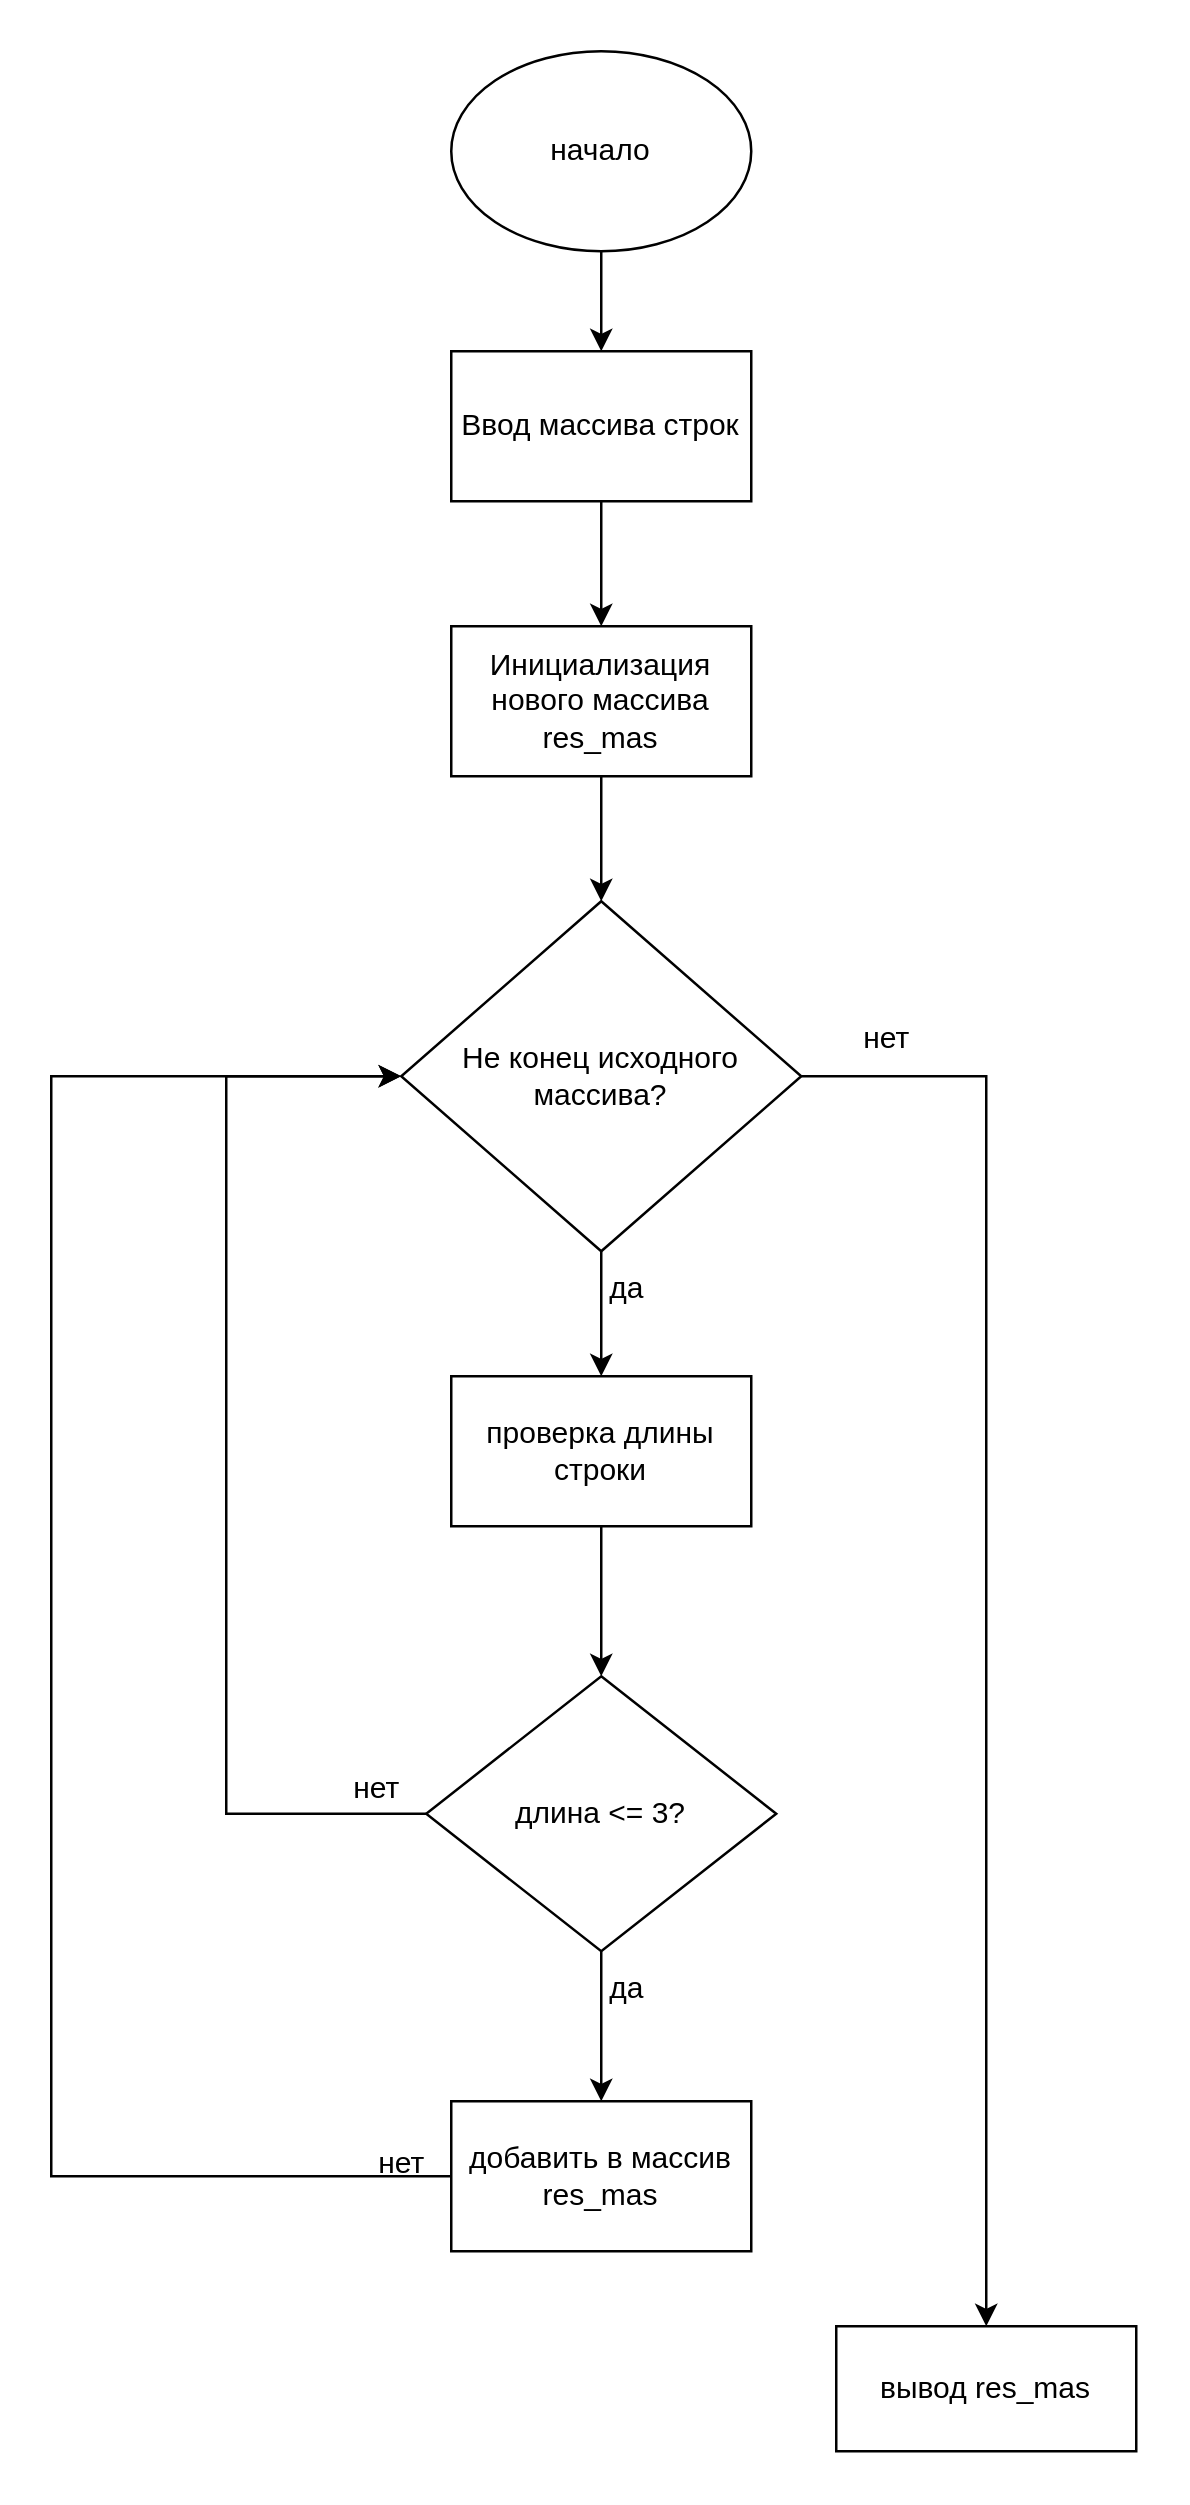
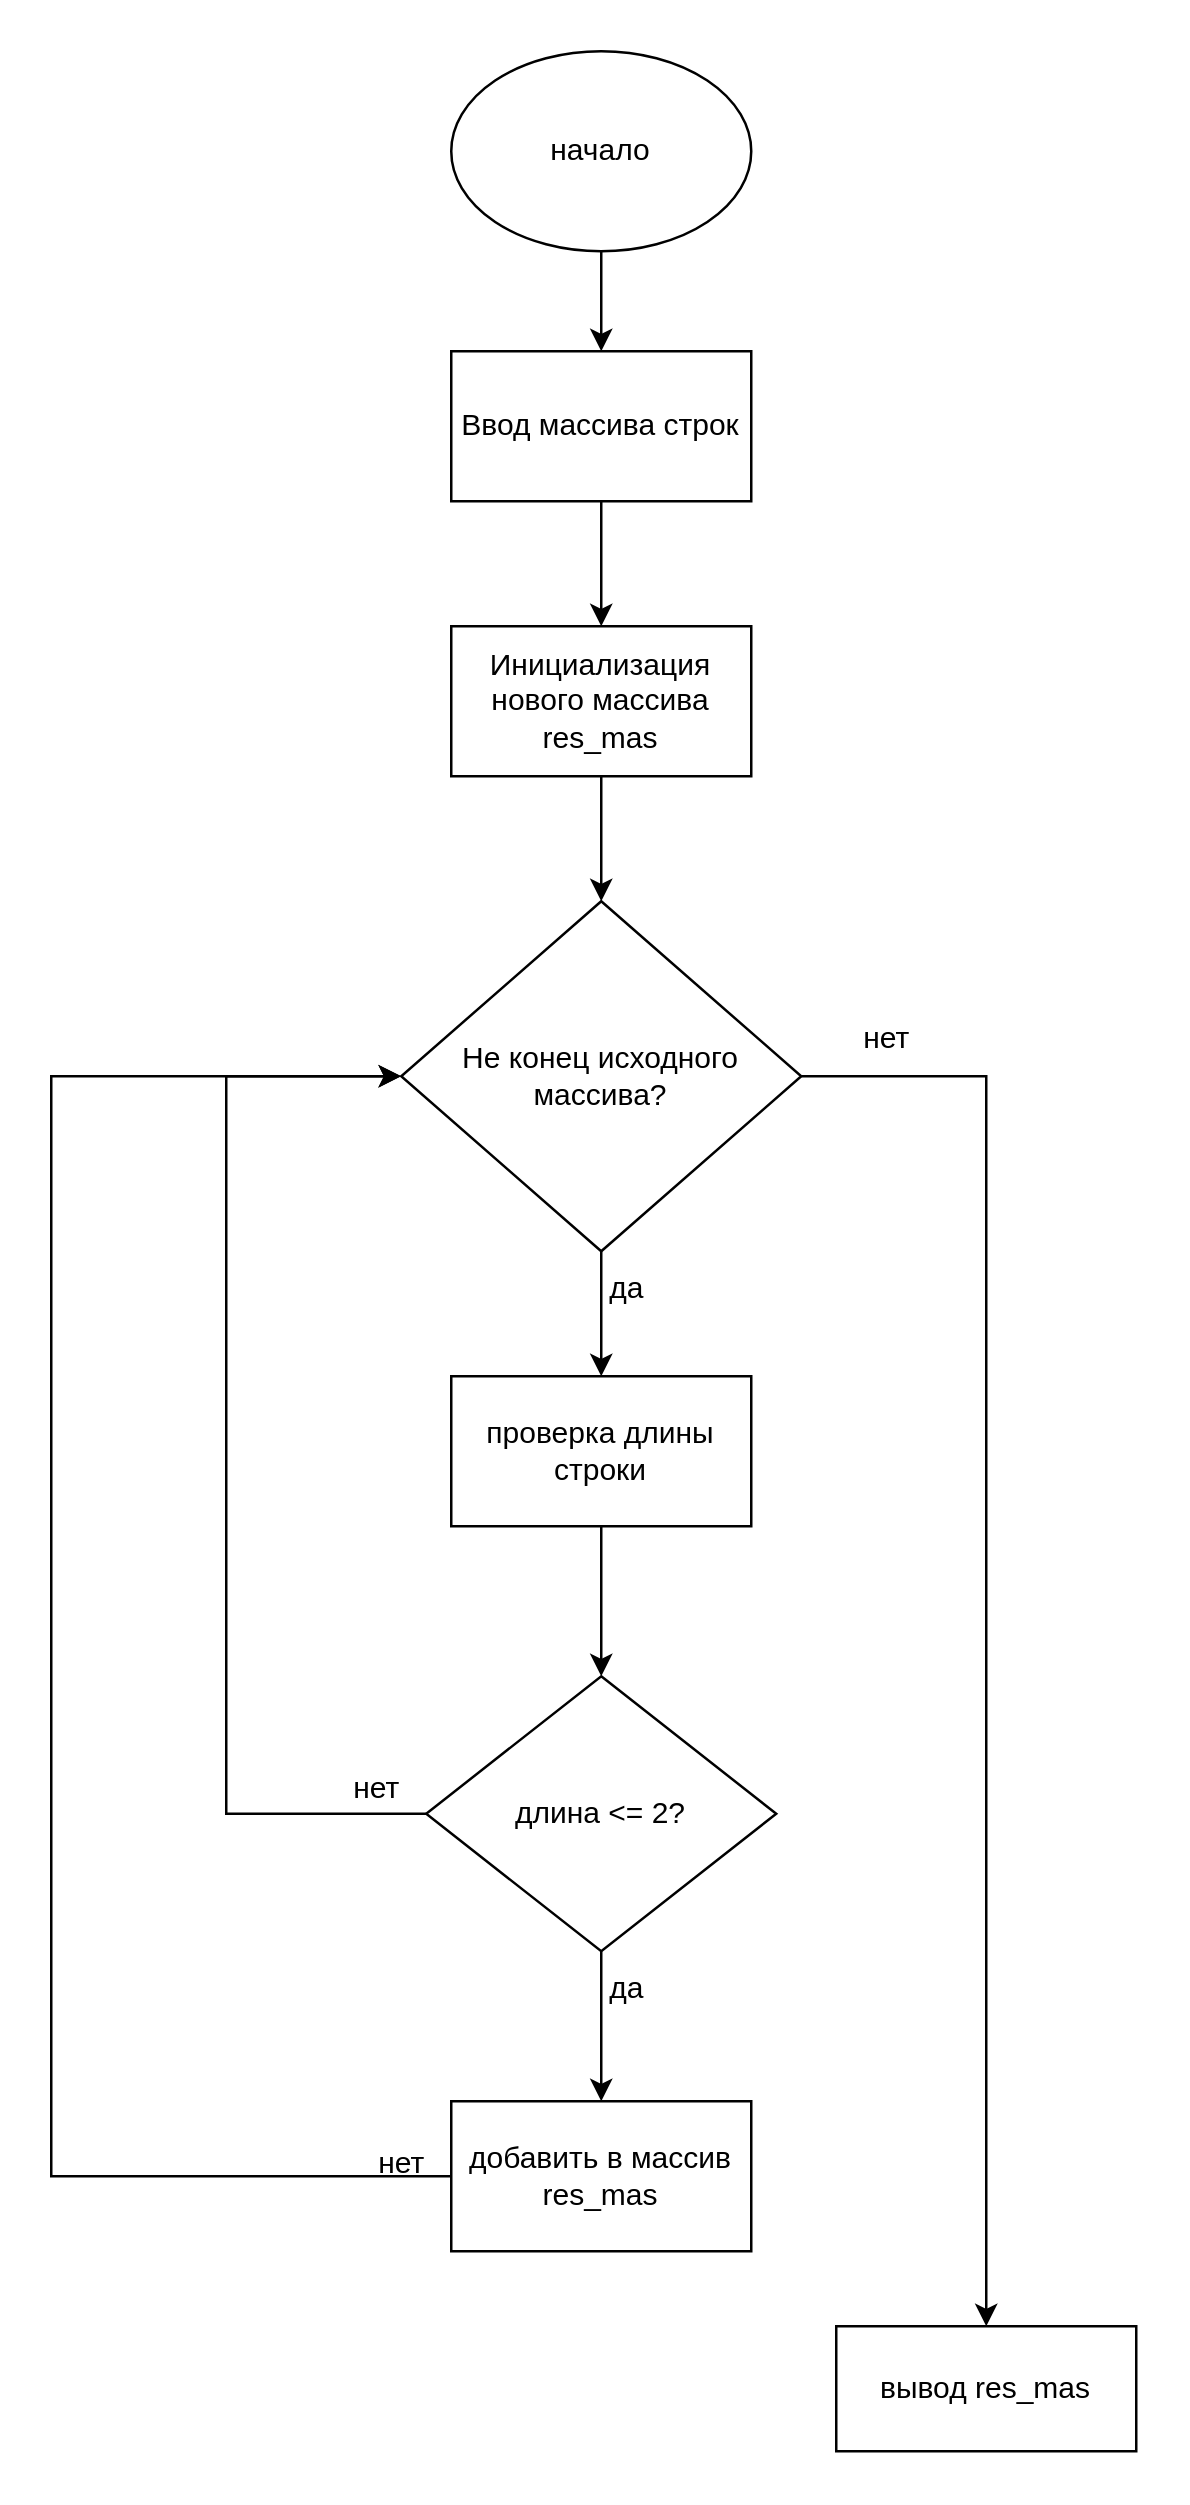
  <mxCell id="0" />
  <mxCell id="1" parent="0" />
  <mxCell id="2" value="начало" style="ellipse;whiteSpace=wrap;html=1;" vertex="1" parent="1"><mxGeometry x="180" y="20" width="120" height="80" as="geometry" /></mxCell>
  <mxCell id="3" value="&lt;div&gt;Ввод массива строк&lt;br&gt;&lt;/div&gt;" style="rounded=0;whiteSpace=wrap;html=1;" vertex="1" parent="1"><mxGeometry x="180" y="140" width="120" height="60" as="geometry" /></mxCell>
  <mxCell id="4" value="Инициализация нового массива res_mas" style="rounded=0;whiteSpace=wrap;html=1;" vertex="1" parent="1"><mxGeometry x="180" y="250" width="120" height="60" as="geometry" /></mxCell>
  <mxCell id="5" style="edgeStyle=orthogonalEdgeStyle;rounded=0;orthogonalLoop=1;jettySize=auto;html=1;exitX=1;exitY=0.5;exitDx=0;exitDy=0;entryX=0.5;entryY=0;entryDx=0;entryDy=0;" edge="1" parent="1" source="6" target="23"><mxGeometry relative="1" as="geometry"><mxPoint x="390" y="980" as="targetPoint" /></mxGeometry></mxCell>
  <mxCell id="6" value="Не конец исходного массива?" style="rhombus;whiteSpace=wrap;html=1;" vertex="1" parent="1"><mxGeometry x="160" y="360" width="160" height="140" as="geometry" /></mxCell>
  <mxCell id="7" value="проверка длины строки" style="rounded=0;whiteSpace=wrap;html=1;" vertex="1" parent="1"><mxGeometry x="180" y="550" width="120" height="60" as="geometry" /></mxCell>
  <mxCell id="8" style="edgeStyle=orthogonalEdgeStyle;rounded=0;orthogonalLoop=1;jettySize=auto;html=1;exitX=0.5;exitY=1;exitDx=0;exitDy=0;entryX=0.5;entryY=0;entryDx=0;entryDy=0;" edge="1" parent="1" source="9" target="17"><mxGeometry relative="1" as="geometry" /></mxCell>
- <mxCell id="9" value="длина &amp;lt;= 3?" style="rhombus;whiteSpace=wrap;html=1;" vertex="1" parent="1"><mxGeometry x="170" y="670" width="140" height="110" as="geometry" /></mxCell>
+ <mxCell id="9" value="длина &amp;lt;= 2?" style="rhombus;whiteSpace=wrap;html=1;" vertex="1" parent="1"><mxGeometry x="170" y="670" width="140" height="110" as="geometry" /></mxCell>
  <mxCell id="10" value="" style="endArrow=classic;html=1;rounded=0;exitX=0.5;exitY=1;exitDx=0;exitDy=0;entryX=0.5;entryY=0;entryDx=0;entryDy=0;" edge="1" parent="1" source="2" target="3"><mxGeometry width="50" height="50" relative="1" as="geometry"><mxPoint x="120" y="300" as="sourcePoint" /><mxPoint x="120" y="360" as="targetPoint" /></mxGeometry></mxCell>
  <mxCell id="11" value="" style="endArrow=classic;html=1;rounded=0;exitX=0.5;exitY=1;exitDx=0;exitDy=0;entryX=0.5;entryY=0;entryDx=0;entryDy=0;" edge="1" parent="1" source="3" target="4"><mxGeometry width="50" height="50" relative="1" as="geometry"><mxPoint x="130" y="310" as="sourcePoint" /><mxPoint x="130" y="370" as="targetPoint" /></mxGeometry></mxCell>
  <mxCell id="12" value="" style="endArrow=classic;html=1;rounded=0;exitX=0.5;exitY=1;exitDx=0;exitDy=0;entryX=0.5;entryY=0;entryDx=0;entryDy=0;" edge="1" parent="1" source="4" target="6"><mxGeometry width="50" height="50" relative="1" as="geometry"><mxPoint x="140" y="320" as="sourcePoint" /><mxPoint x="140" y="380" as="targetPoint" /></mxGeometry></mxCell>
  <mxCell id="13" value="" style="endArrow=classic;html=1;rounded=0;exitX=0.5;exitY=1;exitDx=0;exitDy=0;entryX=0.5;entryY=0;entryDx=0;entryDy=0;" edge="1" parent="1" source="6" target="7"><mxGeometry width="50" height="50" relative="1" as="geometry"><mxPoint x="150" y="330" as="sourcePoint" /><mxPoint x="150" y="390" as="targetPoint" /></mxGeometry></mxCell>
  <mxCell id="14" value="" style="endArrow=classic;html=1;rounded=0;exitX=0.5;exitY=1;exitDx=0;exitDy=0;entryX=0.5;entryY=0;entryDx=0;entryDy=0;" edge="1" parent="1" source="7" target="9"><mxGeometry width="50" height="50" relative="1" as="geometry"><mxPoint x="160" y="340" as="sourcePoint" /><mxPoint x="160" y="400" as="targetPoint" /></mxGeometry></mxCell>
  <mxCell id="15" value="" style="endArrow=classic;html=1;rounded=0;exitX=0;exitY=0.5;exitDx=0;exitDy=0;entryX=0;entryY=0.5;entryDx=0;entryDy=0;" edge="1" parent="1" source="9" target="6"><mxGeometry width="50" height="50" relative="1" as="geometry"><mxPoint x="170" y="350" as="sourcePoint" /><mxPoint x="170" y="410" as="targetPoint" /><Array as="points"><mxPoint x="90" y="725" /><mxPoint x="90" y="430" /></Array></mxGeometry></mxCell>
  <mxCell id="16" style="edgeStyle=orthogonalEdgeStyle;rounded=0;orthogonalLoop=1;jettySize=auto;html=1;exitX=0;exitY=0.5;exitDx=0;exitDy=0;entryX=0;entryY=0.5;entryDx=0;entryDy=0;" edge="1" parent="1" source="17" target="6"><mxGeometry relative="1" as="geometry"><Array as="points"><mxPoint x="20" y="870" /><mxPoint x="20" y="430" /></Array></mxGeometry></mxCell>
  <mxCell id="17" value="добавить в массив res_mas" style="rounded=0;whiteSpace=wrap;html=1;" vertex="1" parent="1"><mxGeometry x="180" y="840" width="120" height="60" as="geometry" /></mxCell>
  <mxCell id="18" value="нет" style="text;html=1;align=center;verticalAlign=middle;resizable=0;points=[];autosize=1;strokeColor=none;fillColor=none;" vertex="1" parent="1"><mxGeometry x="130" y="700" width="40" height="30" as="geometry" /></mxCell>
  <mxCell id="19" value="нет" style="text;html=1;align=center;verticalAlign=middle;resizable=0;points=[];autosize=1;strokeColor=none;fillColor=none;" vertex="1" parent="1"><mxGeometry x="140" y="850" width="40" height="30" as="geometry" /></mxCell>
  <mxCell id="20" value="да" style="text;html=1;align=center;verticalAlign=middle;resizable=0;points=[];autosize=1;strokeColor=none;fillColor=none;" vertex="1" parent="1"><mxGeometry x="230" y="500" width="40" height="30" as="geometry" /></mxCell>
  <mxCell id="21" value="да" style="text;html=1;align=center;verticalAlign=middle;resizable=0;points=[];autosize=1;strokeColor=none;fillColor=none;" vertex="1" parent="1"><mxGeometry x="230" y="780" width="40" height="30" as="geometry" /></mxCell>
  <mxCell id="22" value="нет" style="text;html=1;align=center;verticalAlign=middle;resizable=0;points=[];autosize=1;strokeColor=none;fillColor=none;" vertex="1" parent="1"><mxGeometry x="334" y="400" width="40" height="30" as="geometry" /></mxCell>
  <mxCell id="23" value="вывод res_mas" style="rounded=0;whiteSpace=wrap;html=1;" vertex="1" parent="1"><mxGeometry x="334" y="930" width="120" height="50" as="geometry" /></mxCell>
